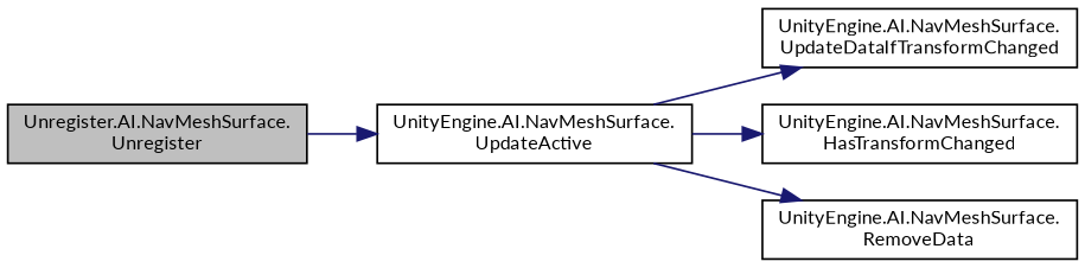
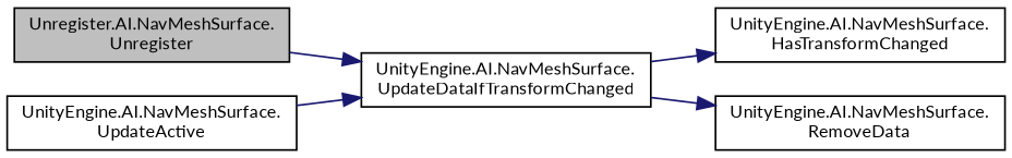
  digraph {
    fontname=Lato
    rankdir=LR
    node [color=black fillcolor=white fontname=Lato fontsize=10 shape=record style=filled]
    edge [color=midnightblue fontname=Lato fontsize=10 labelfontname=Helvetica labelfontsize=10 style=solid]
    n1 [fillcolor=grey75 fontcolor=black height=0.2 label="Unregister.AI.NavMeshSurface.\lUnregister" width=0.4]
    n2 [height=0.2 label="UnityEngine.AI.NavMeshSurface.\lUpdateActive" width=0.4]
    n3 [height=0.2 label="UnityEngine.AI.NavMeshSurface.\lUpdateDataIfTransformChanged" width=0.4]
    n4 [height=0.2 label="UnityEngine.AI.NavMeshSurface.\lHasTransformChanged" width=0.4]
    n5 [height=0.2 label="UnityEngine.AI.NavMeshSurface.\lRemoveData" width=0.4]
-   n1 -> n2
+   n1 -> n3
    n2 -> n3
-   n2 -> n4
-   n2 -> n5
+   n3 -> n4
+   n3 -> n5
  }
